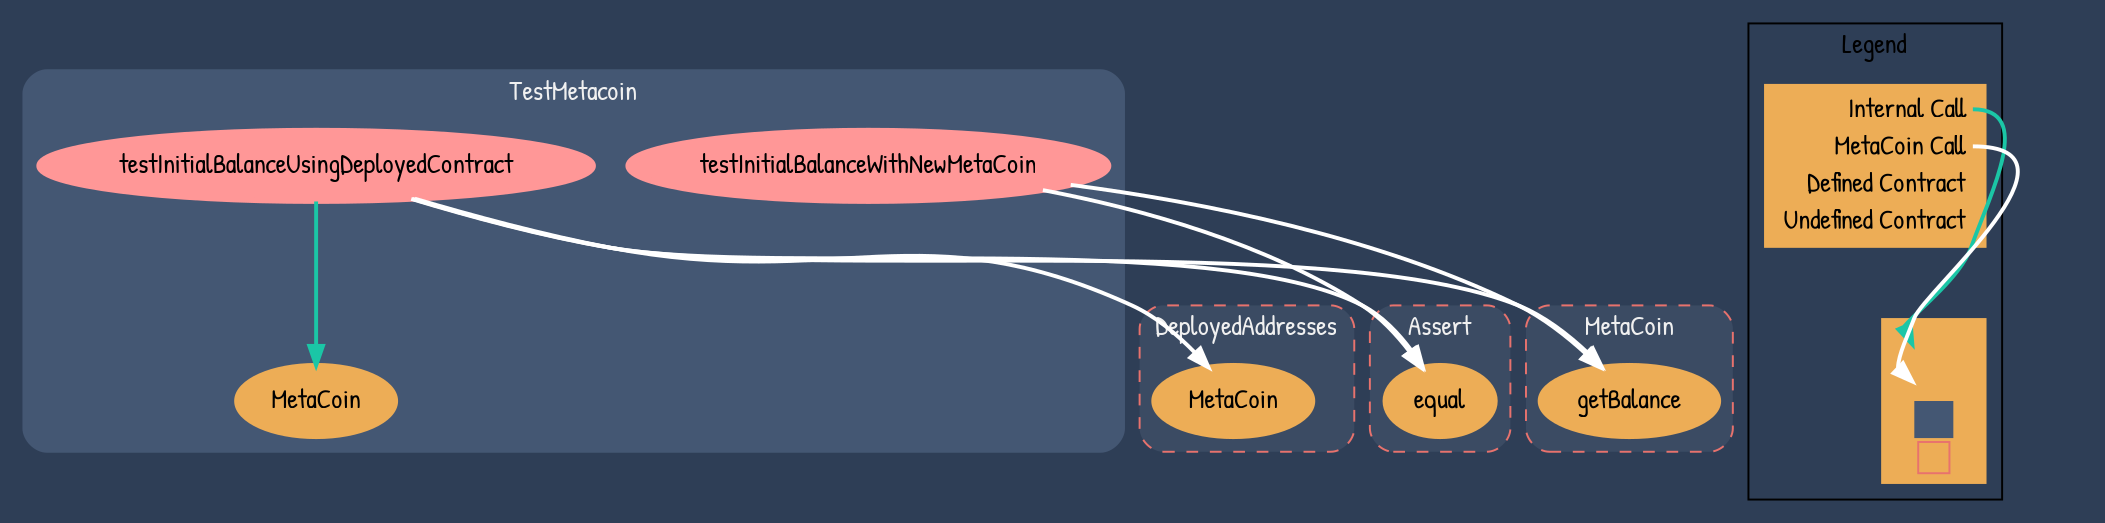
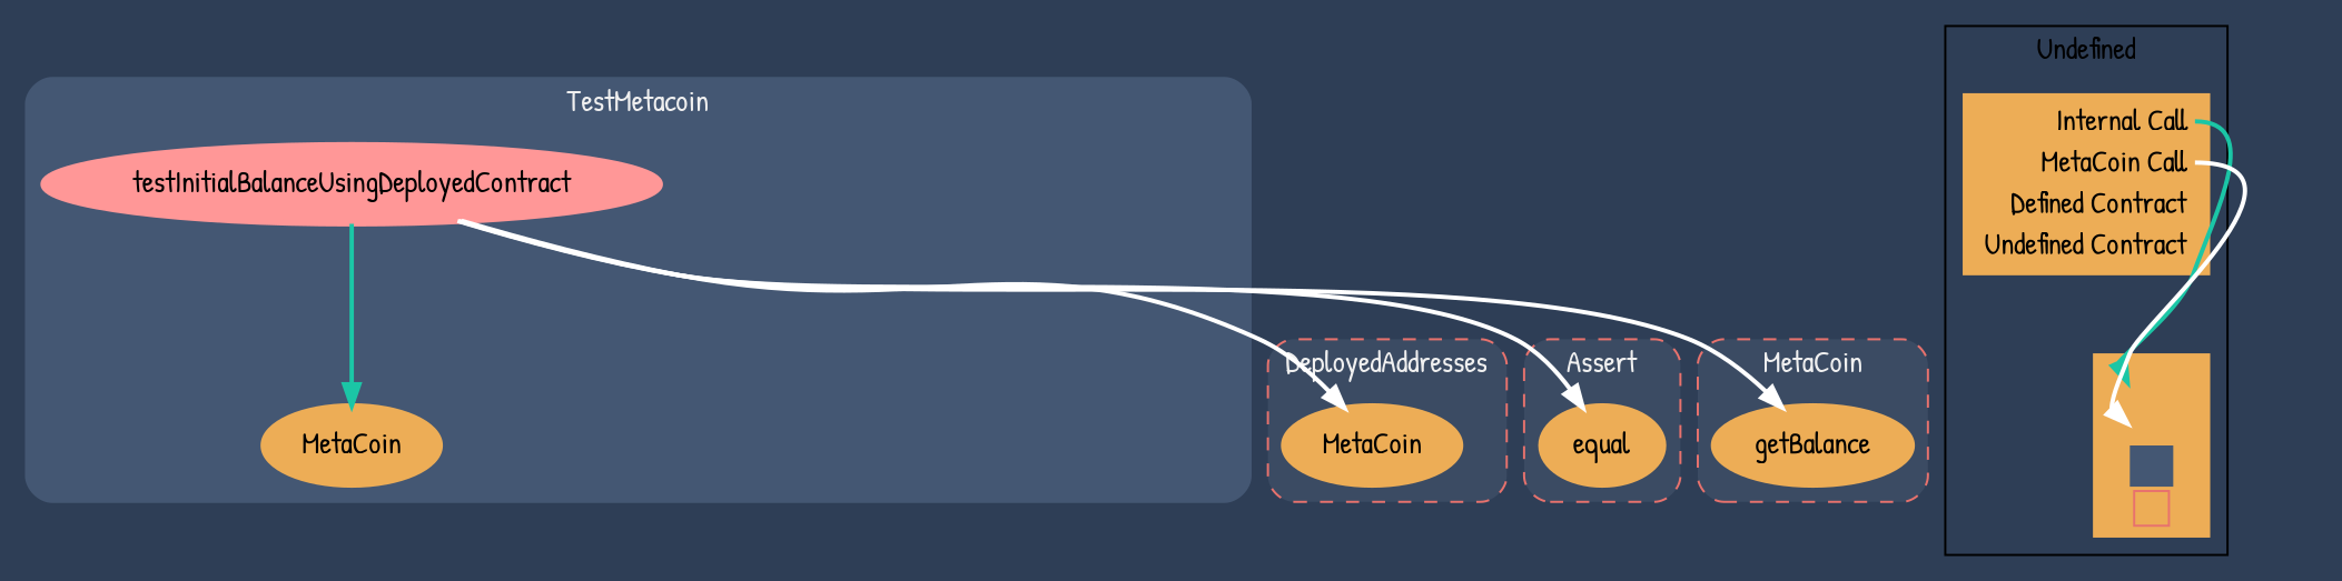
  digraph {
    bgcolor="#2e3e56"
    compound=true
    fontname="Patrick Hand"
    rankdir=TB
    node [color="#edad56" fillcolor="#edad56" fontname="Patrick Hand" penwidth=3 style=filled]
    edge [color=white fontname="Patrick Hand" penwidth=2]
    n1 [color="#FF9797" fillcolor="#FF9797" label=testInitialBalanceUsingDeployedContract]
-   n2 [color="#FF9797" fillcolor="#FF9797" label=testInitialBalanceWithNewMetaCoin]
    n3 [label=MetaCoin]
    n4 [label=MetaCoin]
    n5 [label=equal]
    n6 [label=getBalance]
    n7 [label=<<table border="0" cellpadding="2" cellspacing="0" cellborder="0">   <tr><td align="right" port="i1">Internal Call</td></tr>   <tr><td align="right" port="i2">MetaCoin Call</td></tr>   <tr><td align="right" port="i3">Defined Contract</td></tr>   <tr><td align="right" port="i4">Undefined Contract</td></tr>   </table>> shape=plaintext]
    n8 [label=<<table border="0" cellpadding="2" cellspacing="0" cellborder="0">   <tr><td port="i1">&nbsp;&nbsp;&nbsp;</td></tr>   <tr><td port="i2">&nbsp;&nbsp;&nbsp;</td></tr>   <tr><td port="i3" bgcolor="#445773">&nbsp;&nbsp;&nbsp;</td></tr>   <tr><td port="i4">     <table border="1" cellborder="0" cellspacing="0" cellpadding="7" color="#e8726d">       <tr>        <td></td>       </tr>      </table>   </td></tr>   </table>> shape=plaintext]
    subgraph cluster_1 {
      bgcolor="#445773"
      color="#445773"
      fontcolor="#f0f0f0"
      label=TestMetacoin
      style=rounded
      n1
-     n2
      n3
    }
    subgraph cluster_2 {
      bgcolor="#3b4b63"
      color="#e8726d"
      fontcolor="#f0f0f0"
      label=DeployedAddresses
      style="rounded,dashed"
      n4
    }
    subgraph cluster_3 {
      bgcolor="#3b4b63"
      color="#e8726d"
      fontcolor="#f0f0f0"
      label=Assert
      style="rounded,dashed"
      n5
    }
    subgraph cluster_4 {
      bgcolor="#3b4b63"
      color="#e8726d"
      fontcolor="#f0f0f0"
      label=MetaCoin
      style="rounded,dashed"
      n6
    }
    subgraph cluster_5 {
-     label=Legend
+     label=Undefined
      n7
      n8
    }
    n1 -> n3 [color="#1bc6a6"]
    n1 -> n4
    n1 -> n5
    n1 -> n6
-   n2 -> n5
-   n2 -> n6
    n7 -> n8 [color="#1bc6a6" headport="i1:w" tailport="i1:e"]
    n7 -> n8 [headport="i2:w" tailport="i2:e"]
  }
